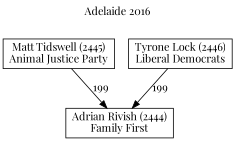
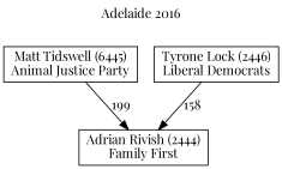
  digraph {
    fontname="Playfair Display"
    label="Adelaide 2016"
    labelloc=t
    mclimit=10
    node [fontname="Playfair Display" shape=box]
    edge [fontname="Playfair Display"]
    n1 [label="Adrian Rivish (2444)\nFamily First"]
-   n2 [label="Matt Tidswell (2445)\nAnimal Justice Party"]
+   n2 [label="Matt Tidswell (6445)\nAnimal Justice Party"]
    n3 [label="Tyrone Lock (2446)\nLiberal Democrats"]
    n2 -> n1 [label=199]
-   n3 -> n1 [label=199]
+   n3 -> n1 [label=158]
  }
